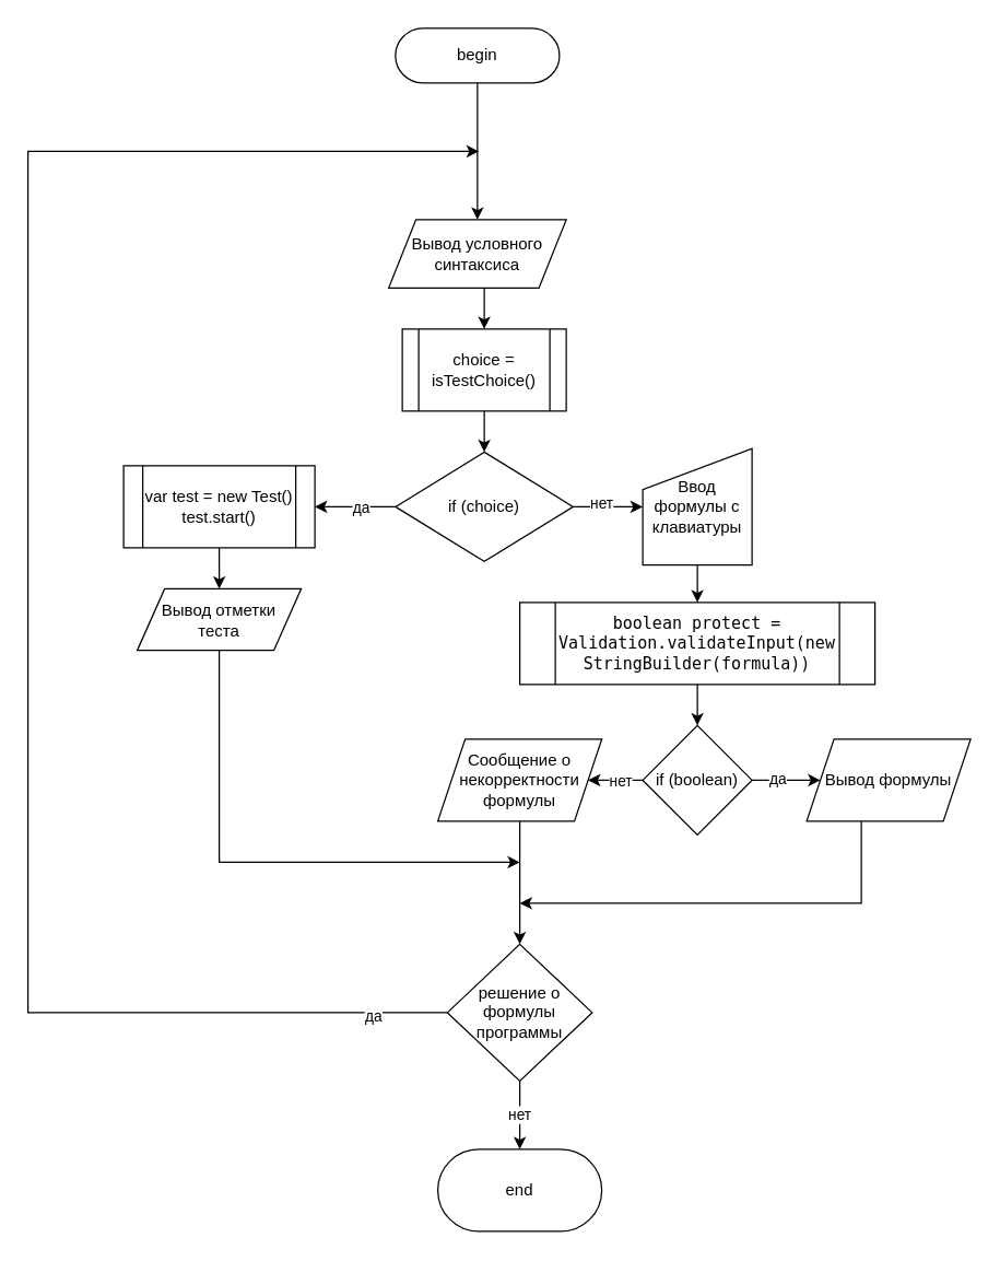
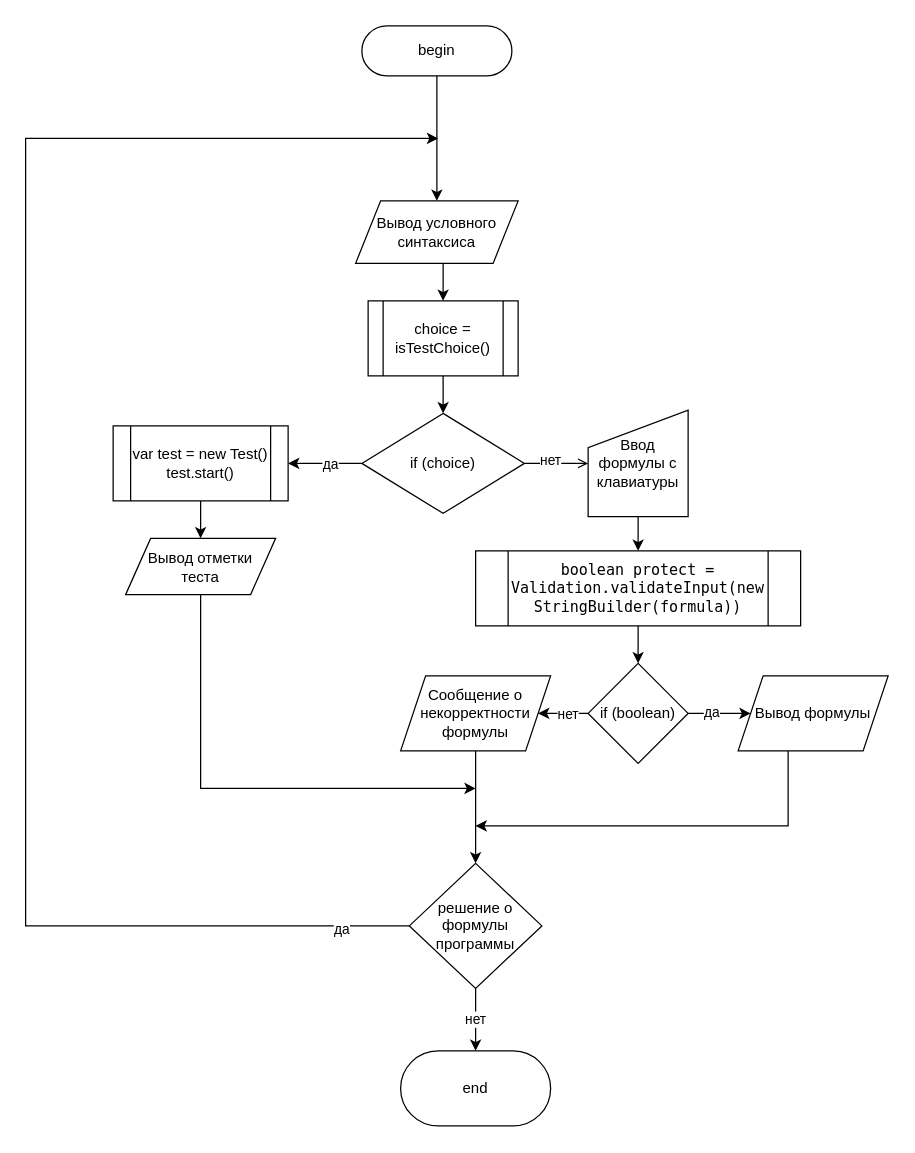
  <mxCell id="0" />
  <mxCell id="1" parent="0" />
  <mxCell id="2" style="edgeStyle=orthogonalEdgeStyle;rounded=0;orthogonalLoop=1;jettySize=auto;html=1;exitX=0.5;exitY=1;exitDx=0;exitDy=0;entryX=0.5;entryY=0;entryDx=0;entryDy=0;" parent="1" source="3" target="6" edge="1"><mxGeometry relative="1" as="geometry"><mxPoint x="354" y="90" as="targetPoint" /></mxGeometry></mxCell>
  <mxCell id="3" value="begin" style="rounded=1;whiteSpace=wrap;html=1;arcSize=50;" parent="1" vertex="1"><mxGeometry x="289" y="20" width="120" height="40" as="geometry" /></mxCell>
  <mxCell id="4" style="edgeStyle=orthogonalEdgeStyle;rounded=0;orthogonalLoop=1;jettySize=auto;html=1;exitX=0.5;exitY=1;exitDx=0;exitDy=0;" parent="1" source="3" target="3" edge="1"><mxGeometry relative="1" as="geometry" /></mxCell>
  <mxCell id="5" style="edgeStyle=orthogonalEdgeStyle;rounded=0;orthogonalLoop=1;jettySize=auto;html=1;exitX=0.5;exitY=1;exitDx=0;exitDy=0;entryX=0.5;entryY=0;entryDx=0;entryDy=0;" parent="1" source="6" target="13" edge="1"><mxGeometry relative="1" as="geometry" /></mxCell>
  <mxCell id="6" value="Вывод условного&lt;br&gt;синтаксиса" style="shape=parallelogram;perimeter=parallelogramPerimeter;whiteSpace=wrap;html=1;fixedSize=1;" parent="1" vertex="1"><mxGeometry x="284" y="160" width="130" height="50" as="geometry" /></mxCell>
  <mxCell id="7" style="edgeStyle=orthogonalEdgeStyle;rounded=0;orthogonalLoop=1;jettySize=auto;html=1;entryX=1;entryY=0.5;entryDx=0;entryDy=0;" parent="1" source="11" target="15" edge="1"><mxGeometry relative="1" as="geometry" /></mxCell>
  <mxCell id="8" value="да" style="edgeLabel;html=1;align=center;verticalAlign=middle;resizable=0;points=[];" vertex="1" connectable="0" parent="7"><mxGeometry x="-0.134" relative="1" as="geometry"><mxPoint as="offset" /></mxGeometry></mxCell>
- <mxCell id="9" style="edgeStyle=orthogonalEdgeStyle;rounded=0;orthogonalLoop=1;jettySize=auto;html=1;entryX=0;entryY=0.5;entryDx=0;entryDy=0;" parent="1" source="11" target="19" edge="1"><mxGeometry relative="1" as="geometry"><mxPoint x="450" y="370" as="targetPoint" /></mxGeometry></mxCell>
+ <mxCell id="9" style="edgeStyle=orthogonalEdgeStyle;rounded=0;orthogonalLoop=1;jettySize=auto;html=1;entryX=0;entryY=0.5;entryDx=0;entryDy=0;endArrow=open;" parent="1" source="11" target="19" edge="1"><mxGeometry relative="1" as="geometry"><mxPoint x="450" y="370" as="targetPoint" /></mxGeometry></mxCell>
  <mxCell id="10" value="нет" style="edgeLabel;html=1;align=center;verticalAlign=middle;resizable=0;points=[];" vertex="1" connectable="0" parent="9"><mxGeometry x="-0.219" y="3" relative="1" as="geometry"><mxPoint as="offset" /></mxGeometry></mxCell>
  <mxCell id="11" value="if (choice)" style="rhombus;whiteSpace=wrap;html=1;" parent="1" vertex="1"><mxGeometry x="289" y="330" width="130" height="80" as="geometry" /></mxCell>
  <mxCell id="12" style="edgeStyle=orthogonalEdgeStyle;rounded=0;orthogonalLoop=1;jettySize=auto;html=1;entryX=0.5;entryY=0;entryDx=0;entryDy=0;" parent="1" source="13" target="11" edge="1"><mxGeometry relative="1" as="geometry" /></mxCell>
  <mxCell id="13" value="choice = isTestChoice()" style="shape=process;whiteSpace=wrap;html=1;backgroundOutline=1;" parent="1" vertex="1"><mxGeometry x="294" y="240" width="120" height="60" as="geometry" /></mxCell>
  <mxCell id="14" style="edgeStyle=orthogonalEdgeStyle;rounded=0;orthogonalLoop=1;jettySize=auto;html=1;" parent="1" source="15" target="17" edge="1"><mxGeometry relative="1" as="geometry" /></mxCell>
  <mxCell id="15" value="var test = new Test()&lt;br&gt;test.start()" style="shape=process;whiteSpace=wrap;html=1;backgroundOutline=1;" parent="1" vertex="1"><mxGeometry x="90" y="340" width="140" height="60" as="geometry" /></mxCell>
  <mxCell id="16" style="edgeStyle=orthogonalEdgeStyle;rounded=0;orthogonalLoop=1;jettySize=auto;html=1;" parent="1" source="17" edge="1"><mxGeometry relative="1" as="geometry"><Array as="points"><mxPoint x="160" y="630" /></Array><mxPoint x="380" y="630" as="targetPoint" /></mxGeometry></mxCell>
  <mxCell id="17" value="Вывод отметки&lt;br&gt;теста" style="shape=parallelogram;perimeter=parallelogramPerimeter;whiteSpace=wrap;html=1;fixedSize=1;" parent="1" vertex="1"><mxGeometry x="100" y="430" width="120" height="45" as="geometry" /></mxCell>
  <mxCell id="18" style="edgeStyle=orthogonalEdgeStyle;rounded=0;orthogonalLoop=1;jettySize=auto;html=1;entryX=0.5;entryY=0;entryDx=0;entryDy=0;" parent="1" source="19" target="21" edge="1"><mxGeometry relative="1" as="geometry" /></mxCell>
  <mxCell id="19" value="Ввод формулы с клавиатуры" style="shape=manualInput;whiteSpace=wrap;html=1;" parent="1" vertex="1"><mxGeometry x="470" y="327.5" width="80" height="85" as="geometry" /></mxCell>
  <mxCell id="20" style="edgeStyle=orthogonalEdgeStyle;rounded=0;orthogonalLoop=1;jettySize=auto;html=1;" parent="1" source="21" target="26" edge="1"><mxGeometry relative="1" as="geometry" /></mxCell>
  <mxCell id="21" value="&lt;div style=&quot;&quot;&gt;&lt;p style=&quot;font-family: Menlo, monospace;&quot;&gt;&lt;span style=&quot;background-color: rgb(255, 255, 255);&quot;&gt;&lt;font style=&quot;color: rgb(0, 0, 0);&quot;&gt;boolean protect = Validation.validateInput(new StringBuilder(formula))&lt;/font&gt;&lt;/span&gt;&lt;/p&gt;&lt;/div&gt;" style="shape=process;whiteSpace=wrap;html=1;backgroundOutline=1;" parent="1" vertex="1"><mxGeometry x="380" y="440" width="260" height="60" as="geometry" /></mxCell>
  <mxCell id="22" style="edgeStyle=orthogonalEdgeStyle;rounded=0;orthogonalLoop=1;jettySize=auto;html=1;entryX=0;entryY=0.5;entryDx=0;entryDy=0;" parent="1" source="26" target="28" edge="1"><mxGeometry relative="1" as="geometry" /></mxCell>
  <mxCell id="23" value="да" style="edgeLabel;html=1;align=center;verticalAlign=middle;resizable=0;points=[];" vertex="1" connectable="0" parent="22"><mxGeometry x="-0.28" y="2" relative="1" as="geometry"><mxPoint as="offset" /></mxGeometry></mxCell>
  <mxCell id="24" style="edgeStyle=orthogonalEdgeStyle;rounded=0;orthogonalLoop=1;jettySize=auto;html=1;entryX=1;entryY=0.5;entryDx=0;entryDy=0;" parent="1" source="26" target="30" edge="1"><mxGeometry relative="1" as="geometry" /></mxCell>
  <mxCell id="25" value="нет" style="edgeLabel;html=1;align=center;verticalAlign=middle;resizable=0;points=[];" vertex="1" connectable="0" parent="24"><mxGeometry x="0.218" relative="1" as="geometry"><mxPoint as="offset" /></mxGeometry></mxCell>
  <mxCell id="26" value="if (boolean)" style="rhombus;whiteSpace=wrap;html=1;" parent="1" vertex="1"><mxGeometry x="470" y="530" width="80" height="80" as="geometry" /></mxCell>
  <mxCell id="27" style="edgeStyle=orthogonalEdgeStyle;rounded=0;orthogonalLoop=1;jettySize=auto;html=1;" parent="1" source="28" edge="1"><mxGeometry relative="1" as="geometry"><Array as="points"><mxPoint x="630" y="660" /></Array><mxPoint x="380" y="660" as="targetPoint" /></mxGeometry></mxCell>
  <mxCell id="28" value="Вывод формулы" style="shape=parallelogram;perimeter=parallelogramPerimeter;whiteSpace=wrap;html=1;fixedSize=1;" parent="1" vertex="1"><mxGeometry x="590" y="540" width="120" height="60" as="geometry" /></mxCell>
  <mxCell id="29" style="edgeStyle=orthogonalEdgeStyle;rounded=0;orthogonalLoop=1;jettySize=auto;html=1;" edge="1" parent="1" source="30" target="34"><mxGeometry relative="1" as="geometry" /></mxCell>
  <mxCell id="30" value="Сообщение о некорректности формулы" style="shape=parallelogram;perimeter=parallelogramPerimeter;whiteSpace=wrap;html=1;fixedSize=1;" parent="1" vertex="1"><mxGeometry x="320" y="540" width="120" height="60" as="geometry" /></mxCell>
  <mxCell id="31" style="edgeStyle=orthogonalEdgeStyle;rounded=0;orthogonalLoop=1;jettySize=auto;html=1;" parent="1" source="34" edge="1"><mxGeometry relative="1" as="geometry"><Array as="points"><mxPoint x="20" y="740" /><mxPoint x="20" y="110" /></Array><mxPoint x="350" y="110" as="targetPoint" /></mxGeometry></mxCell>
  <mxCell id="32" value="да" style="edgeLabel;html=1;align=center;verticalAlign=middle;resizable=0;points=[];" vertex="1" connectable="0" parent="31"><mxGeometry x="-0.913" y="2" relative="1" as="geometry"><mxPoint as="offset" /></mxGeometry></mxCell>
  <mxCell id="33" value="нет" style="edgeStyle=orthogonalEdgeStyle;rounded=0;orthogonalLoop=1;jettySize=auto;html=1;" parent="1" source="34" target="35" edge="1"><mxGeometry relative="1" as="geometry" /></mxCell>
  <mxCell id="34" value="решение о формулы программы" style="rhombus;whiteSpace=wrap;html=1;" parent="1" vertex="1"><mxGeometry x="327" y="690" width="106" height="100" as="geometry" /></mxCell>
  <mxCell id="35" value="end" style="rounded=1;whiteSpace=wrap;html=1;arcSize=50;" parent="1" vertex="1"><mxGeometry x="320" y="840" width="120" height="60" as="geometry" /></mxCell>
